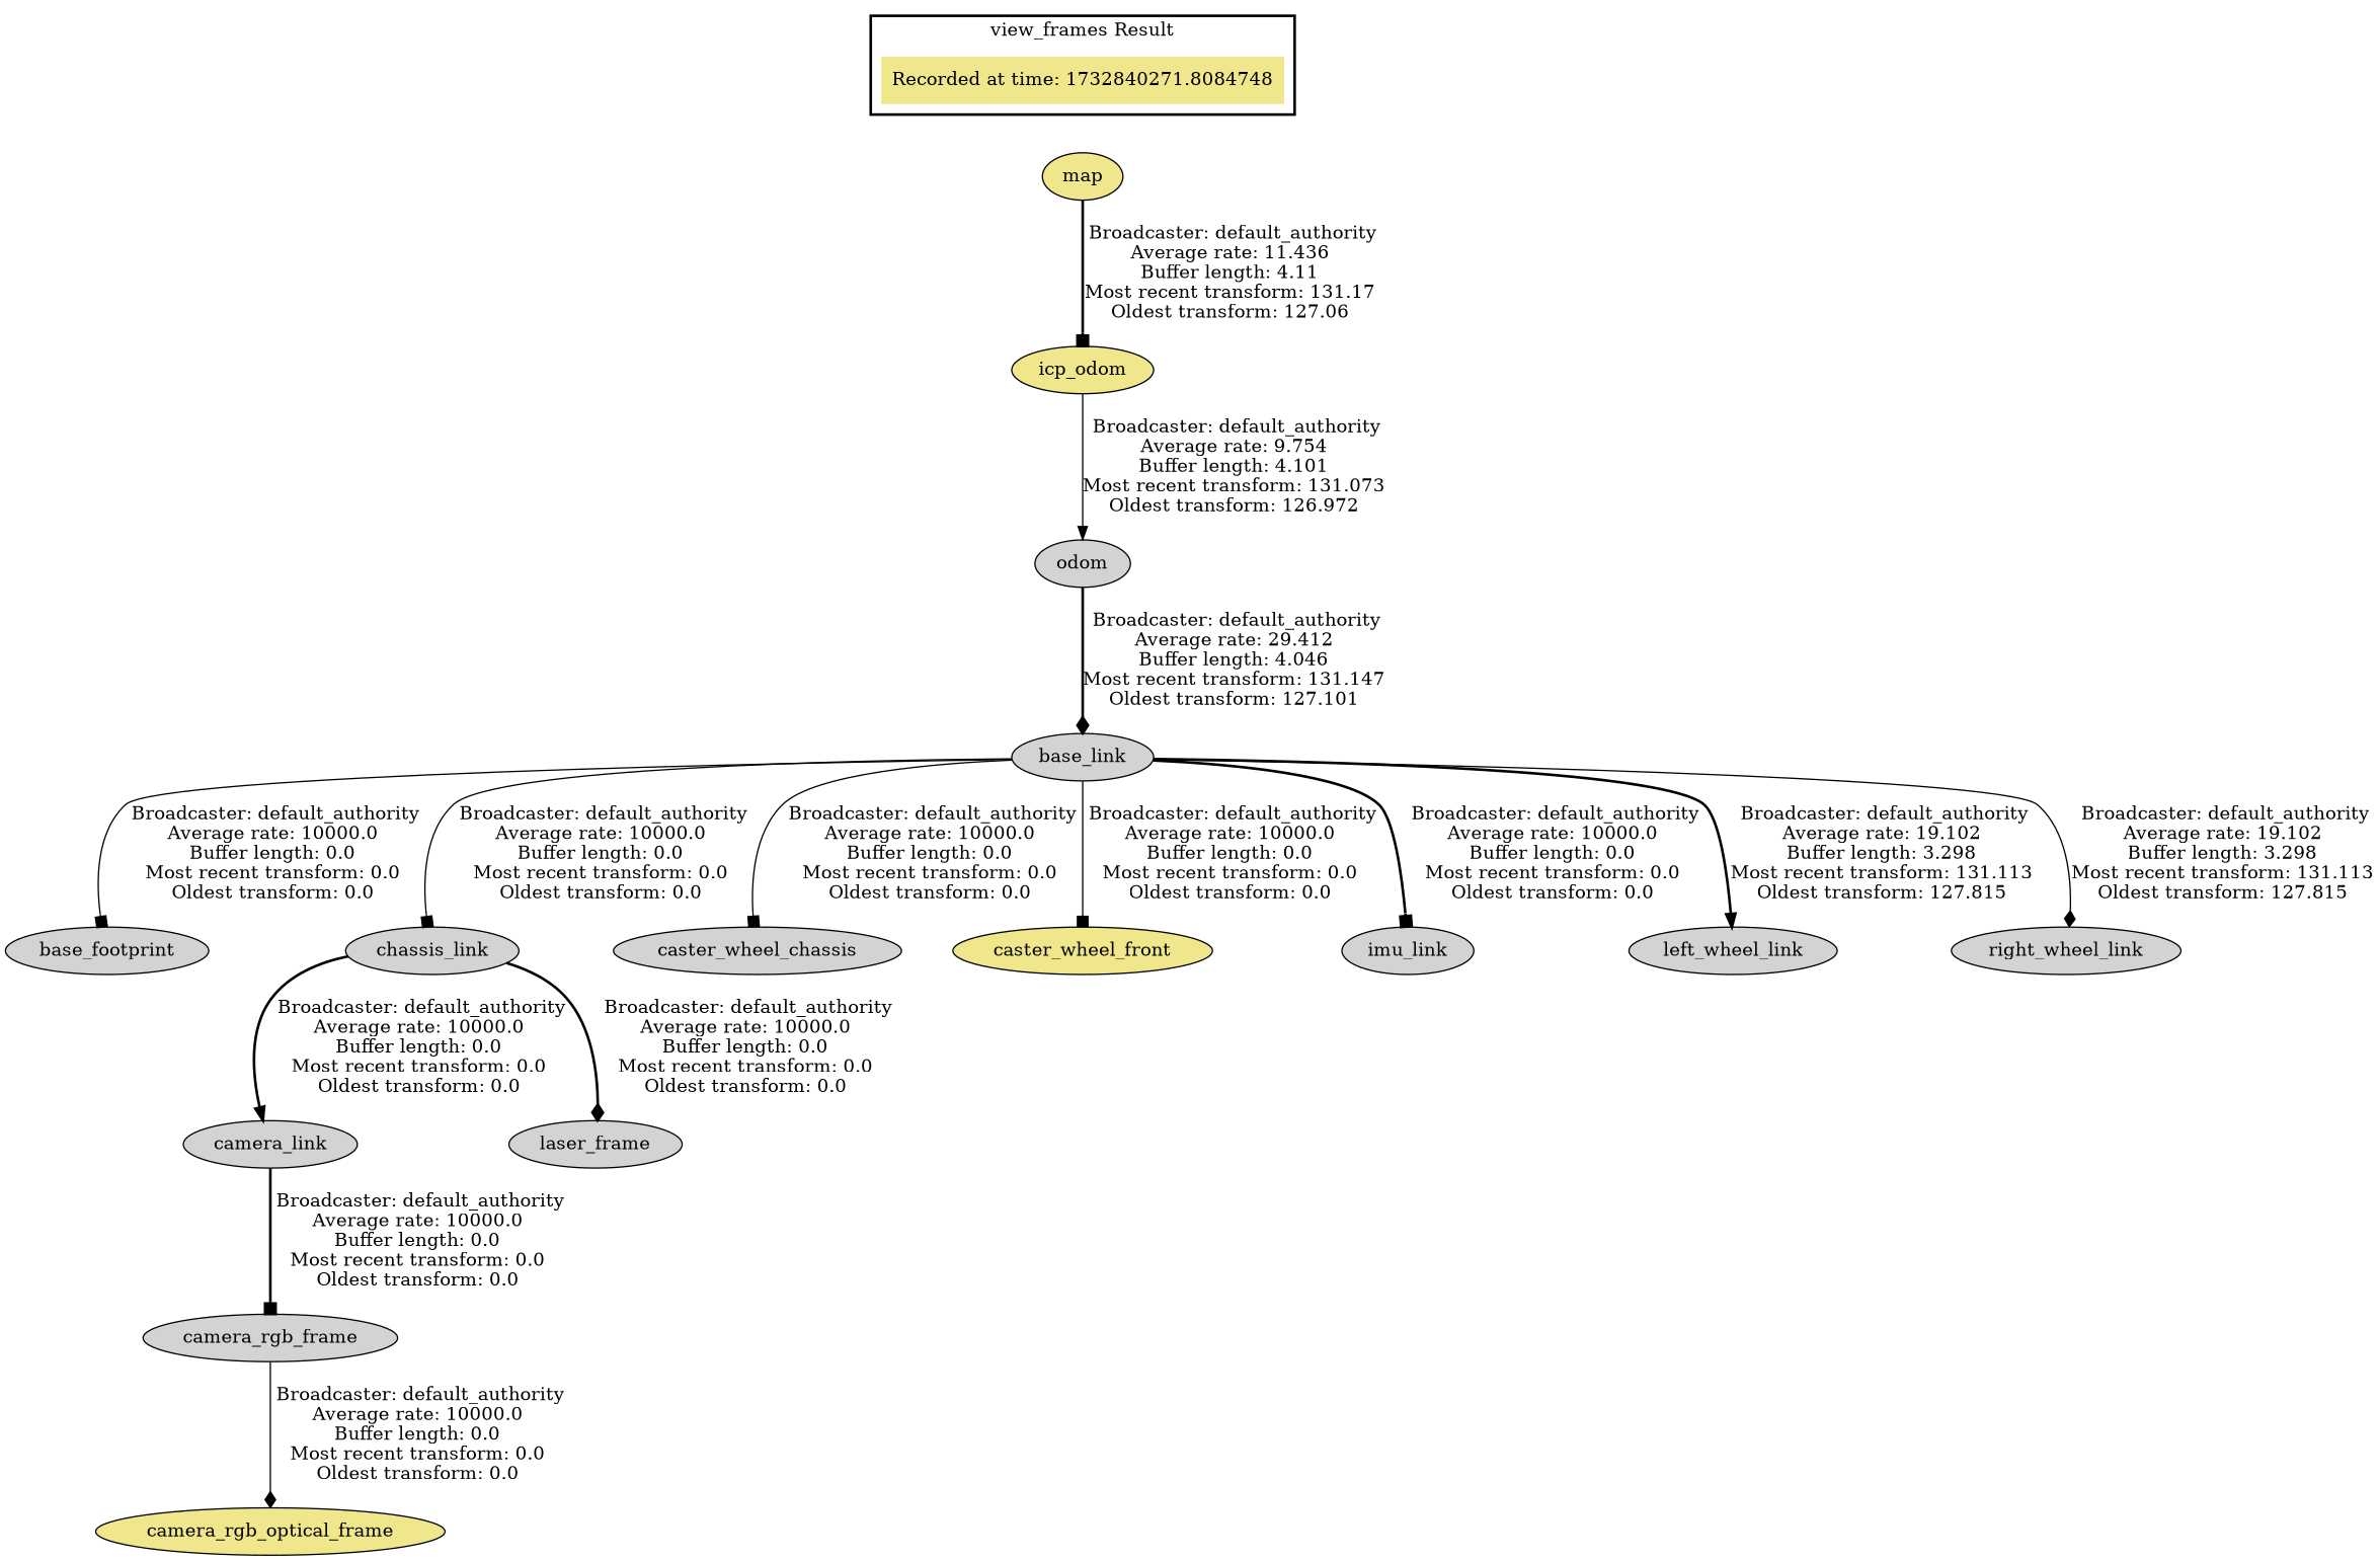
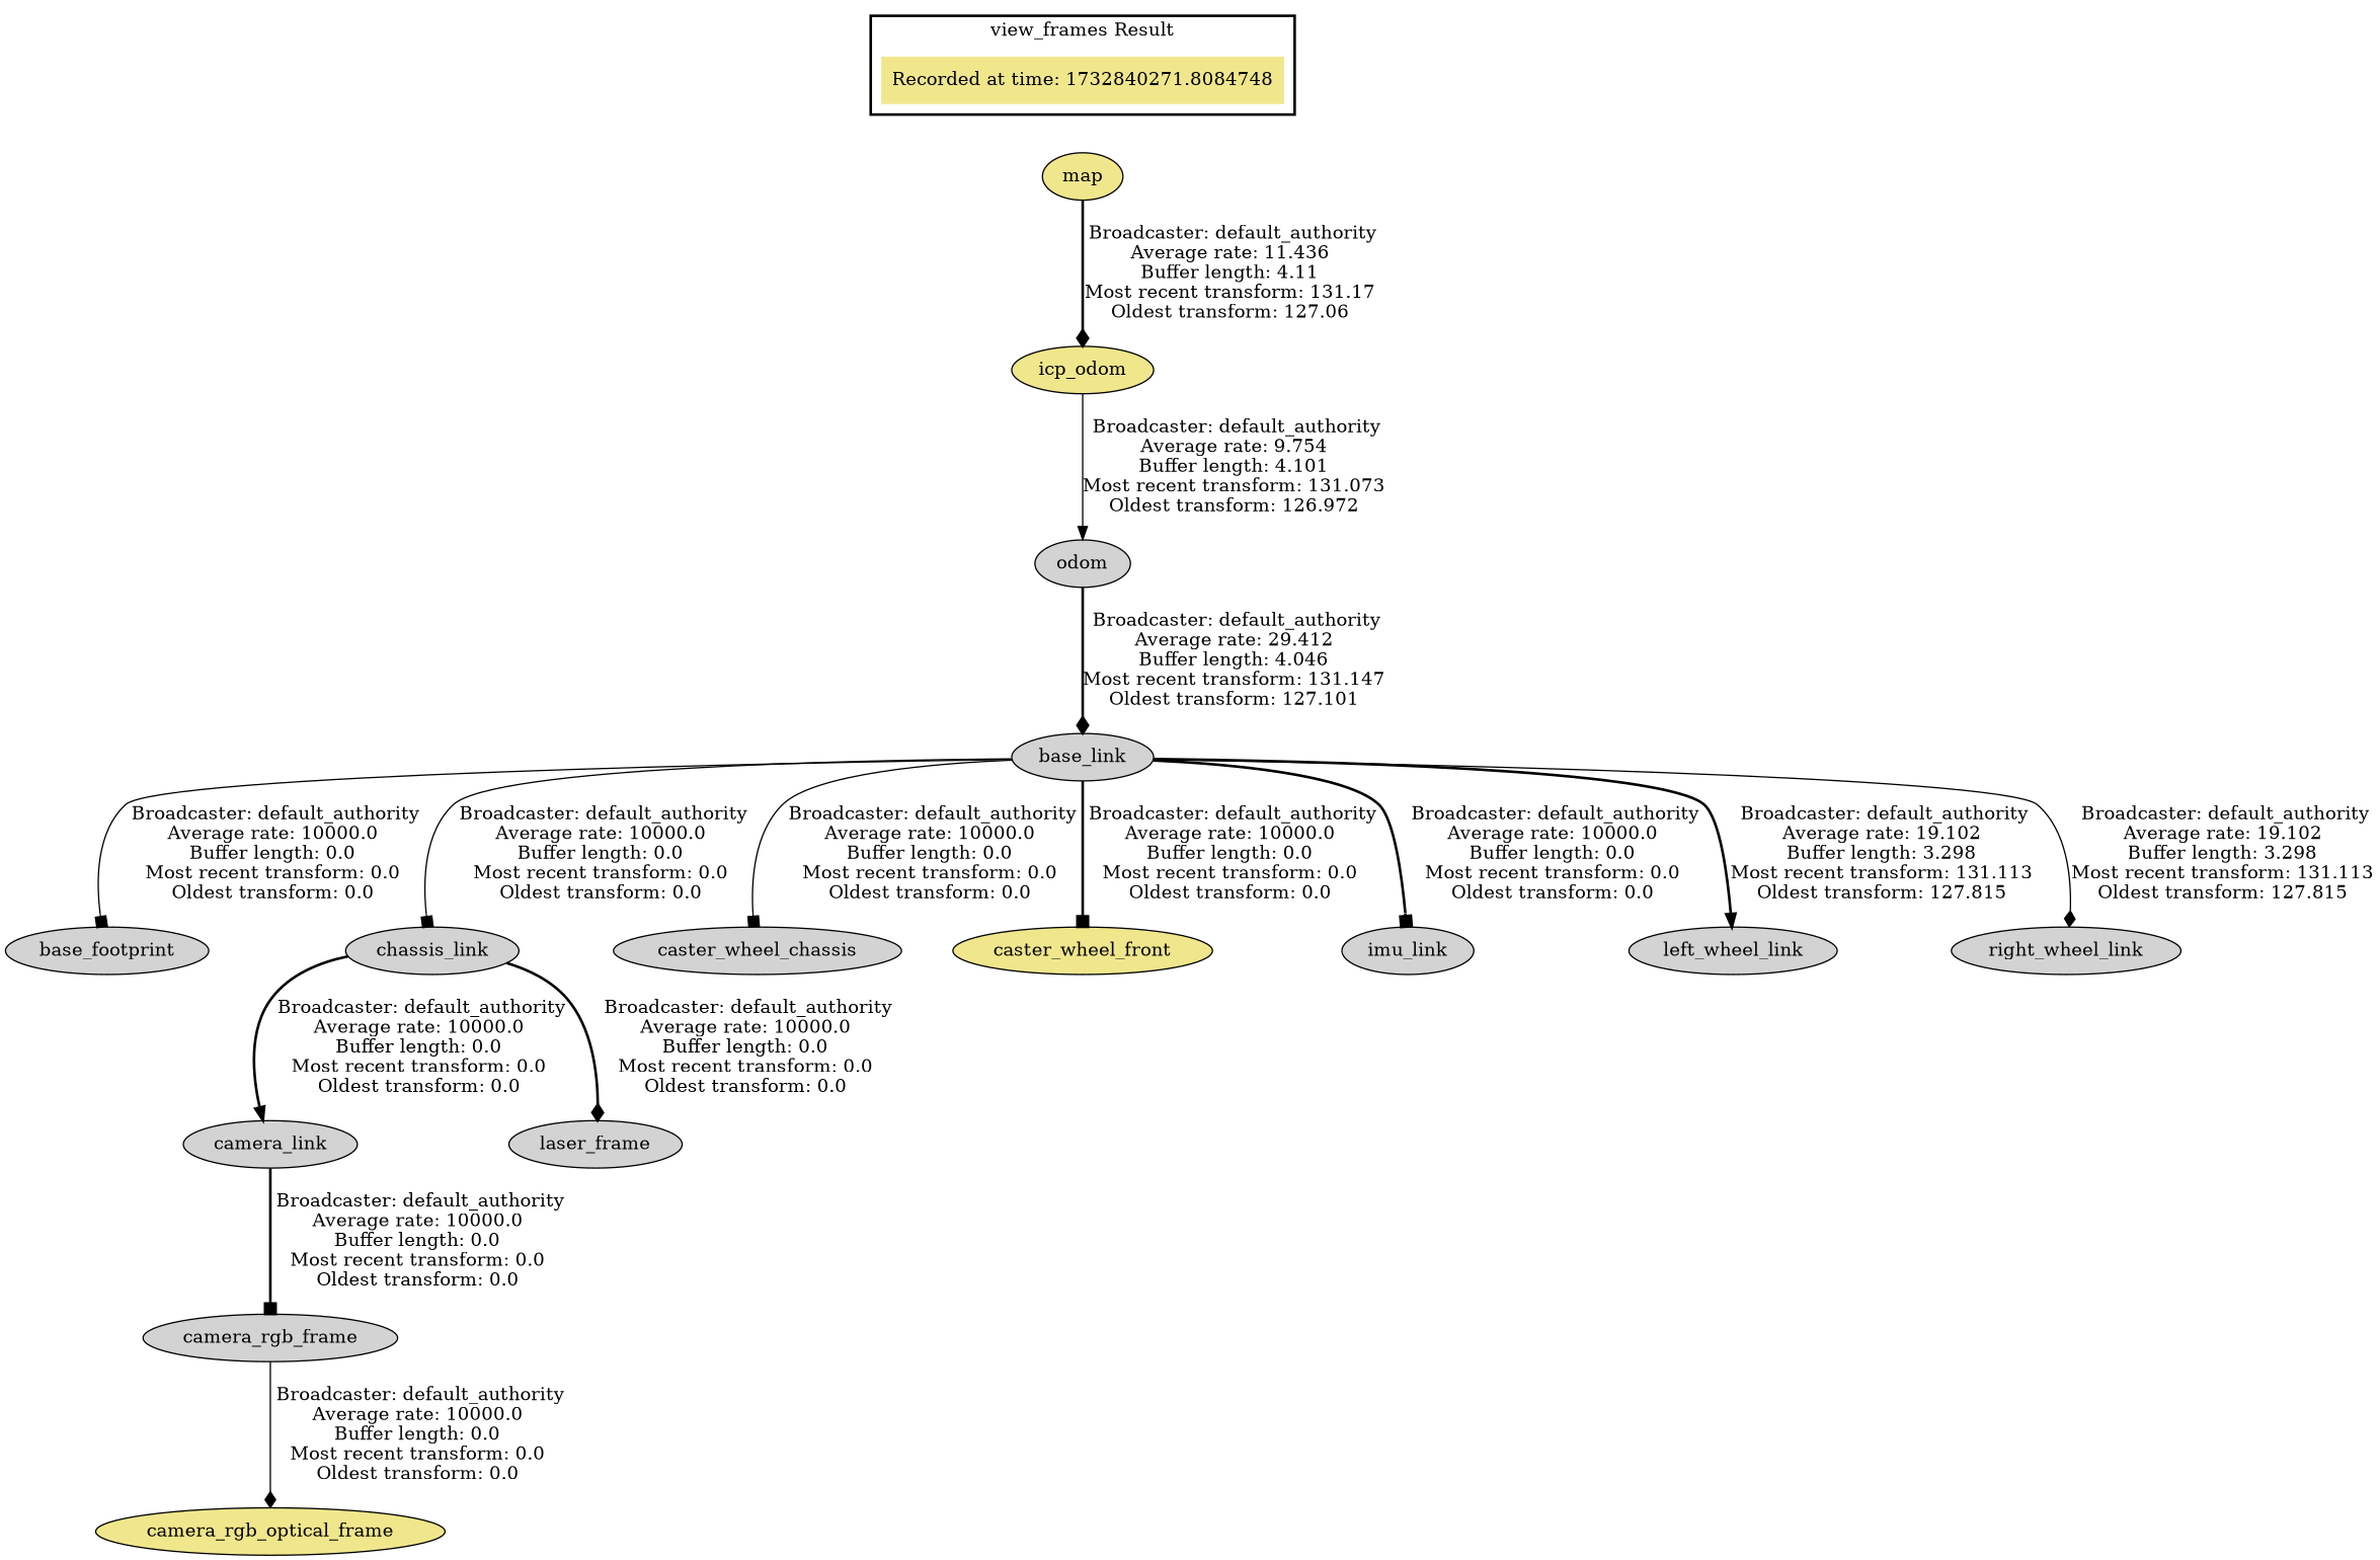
  digraph {
    node [fillcolor=lightgrey style=filled]
    edge [style=bold arrowhead=box]
    "Recorded at time: 1732840271.8084748" [fillcolor=khaki shape=plaintext]
    map [fillcolor=khaki]
    odom
    base_link
    base_footprint
    chassis_link
    n7 [label=caster_wheel_chassis]
    caster_wheel_front [fillcolor=khaki]
    imu_link
    left_wheel_link
    right_wheel_link
    camera_link
    laser_frame
    icp_odom [fillcolor=khaki]
    camera_rgb_frame
    camera_rgb_optical_frame [fillcolor=khaki]
    subgraph cluster_1 {
      color=black
      label="view_frames Result"
      style=bold
      "Recorded at time: 1732840271.8084748"
    }
    "Recorded at time: 1732840271.8084748" -> map [style=invis arrowhead=""]
-   map -> icp_odom [label=" Broadcaster: default_authority\nAverage rate: 11.436\nBuffer length: 4.11\nMost recent transform: 131.17\nOldest transform: 127.06\n"]
+   map -> icp_odom [arrowhead=diamond label=" Broadcaster: default_authority\nAverage rate: 11.436\nBuffer length: 4.11\nMost recent transform: 131.17\nOldest transform: 127.06\n"]
    odom -> base_link [arrowhead=diamond label=" Broadcaster: default_authority\nAverage rate: 29.412\nBuffer length: 4.046\nMost recent transform: 131.147\nOldest transform: 127.101\n"]
    base_link -> base_footprint [label=" Broadcaster: default_authority\nAverage rate: 10000.0\nBuffer length: 0.0\nMost recent transform: 0.0\nOldest transform: 0.0\n" style=solid]
    base_link -> chassis_link [label=" Broadcaster: default_authority\nAverage rate: 10000.0\nBuffer length: 0.0\nMost recent transform: 0.0\nOldest transform: 0.0\n" style=solid]
    base_link -> n7 [label=" Broadcaster: default_authority\nAverage rate: 10000.0\nBuffer length: 0.0\nMost recent transform: 0.0\nOldest transform: 0.0\n" style=solid]
-   base_link -> caster_wheel_front [label=" Broadcaster: default_authority\nAverage rate: 10000.0\nBuffer length: 0.0\nMost recent transform: 0.0\nOldest transform: 0.0\n" style=solid]
+   base_link -> caster_wheel_front [label=" Broadcaster: default_authority\nAverage rate: 10000.0\nBuffer length: 0.0\nMost recent transform: 0.0\nOldest transform: 0.0\n"]
    base_link -> imu_link [label=" Broadcaster: default_authority\nAverage rate: 10000.0\nBuffer length: 0.0\nMost recent transform: 0.0\nOldest transform: 0.0\n"]
    base_link -> left_wheel_link [arrowhead=normal label=" Broadcaster: default_authority\nAverage rate: 19.102\nBuffer length: 3.298\nMost recent transform: 131.113\nOldest transform: 127.815\n"]
    base_link -> right_wheel_link [arrowhead=diamond label=" Broadcaster: default_authority\nAverage rate: 19.102\nBuffer length: 3.298\nMost recent transform: 131.113\nOldest transform: 127.815\n" style=solid]
    chassis_link -> camera_link [arrowhead=normal label=" Broadcaster: default_authority\nAverage rate: 10000.0\nBuffer length: 0.0\nMost recent transform: 0.0\nOldest transform: 0.0\n"]
    chassis_link -> laser_frame [arrowhead=diamond label=" Broadcaster: default_authority\nAverage rate: 10000.0\nBuffer length: 0.0\nMost recent transform: 0.0\nOldest transform: 0.0\n"]
    camera_link -> camera_rgb_frame [label=" Broadcaster: default_authority\nAverage rate: 10000.0\nBuffer length: 0.0\nMost recent transform: 0.0\nOldest transform: 0.0\n"]
    icp_odom -> odom [arrowhead=normal label=" Broadcaster: default_authority\nAverage rate: 9.754\nBuffer length: 4.101\nMost recent transform: 131.073\nOldest transform: 126.972\n" style=solid]
    camera_rgb_frame -> camera_rgb_optical_frame [arrowhead=diamond label=" Broadcaster: default_authority\nAverage rate: 10000.0\nBuffer length: 0.0\nMost recent transform: 0.0\nOldest transform: 0.0\n" style=solid]
  }
